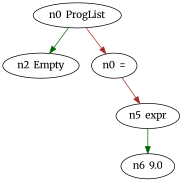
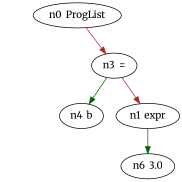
  digraph {
    fontname=Merriweather
    node [fontname=Merriweather]
    edge [color=darkgreen fontname=Merriweather]
    n1 [label="n0  ProgList"]
-   n2 [label="n2  Empty"]
-   n3 [label="n0  ="]
-   n5 [label="n5  expr"]
-   n6 [label="n6  9.0"]
-   n1 -> n2
+   n3 [label="n3  ="]
+   n4 [label="n4  b"]
+   n5 [label="n1  expr"]
+   n6 [label="n6  3.0"]
    n1 -> n3 [color=brown]
+   n3 -> n4
    n3 -> n5 [color=brown]
    n5 -> n6
  }
